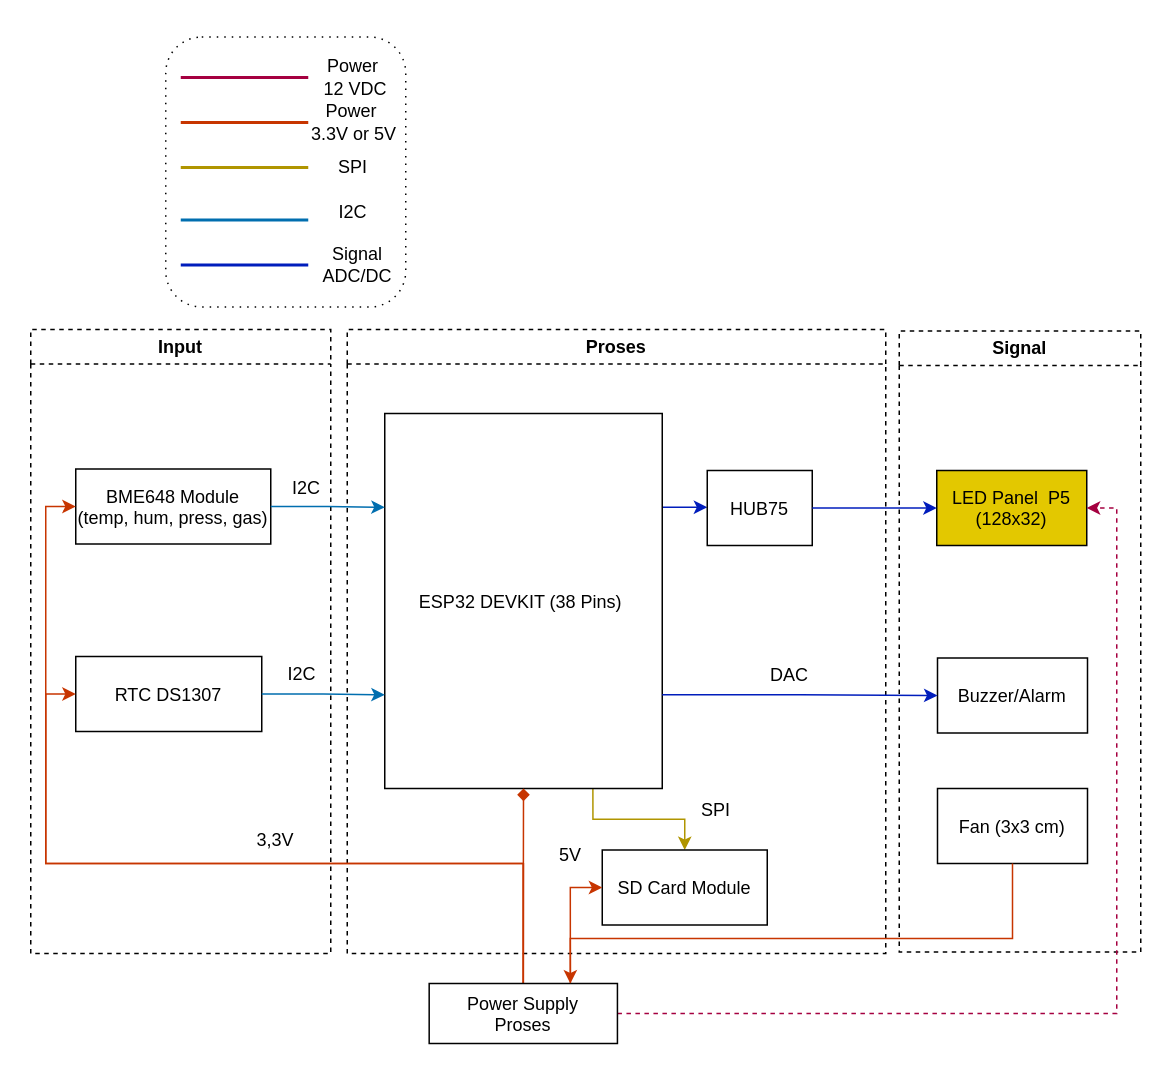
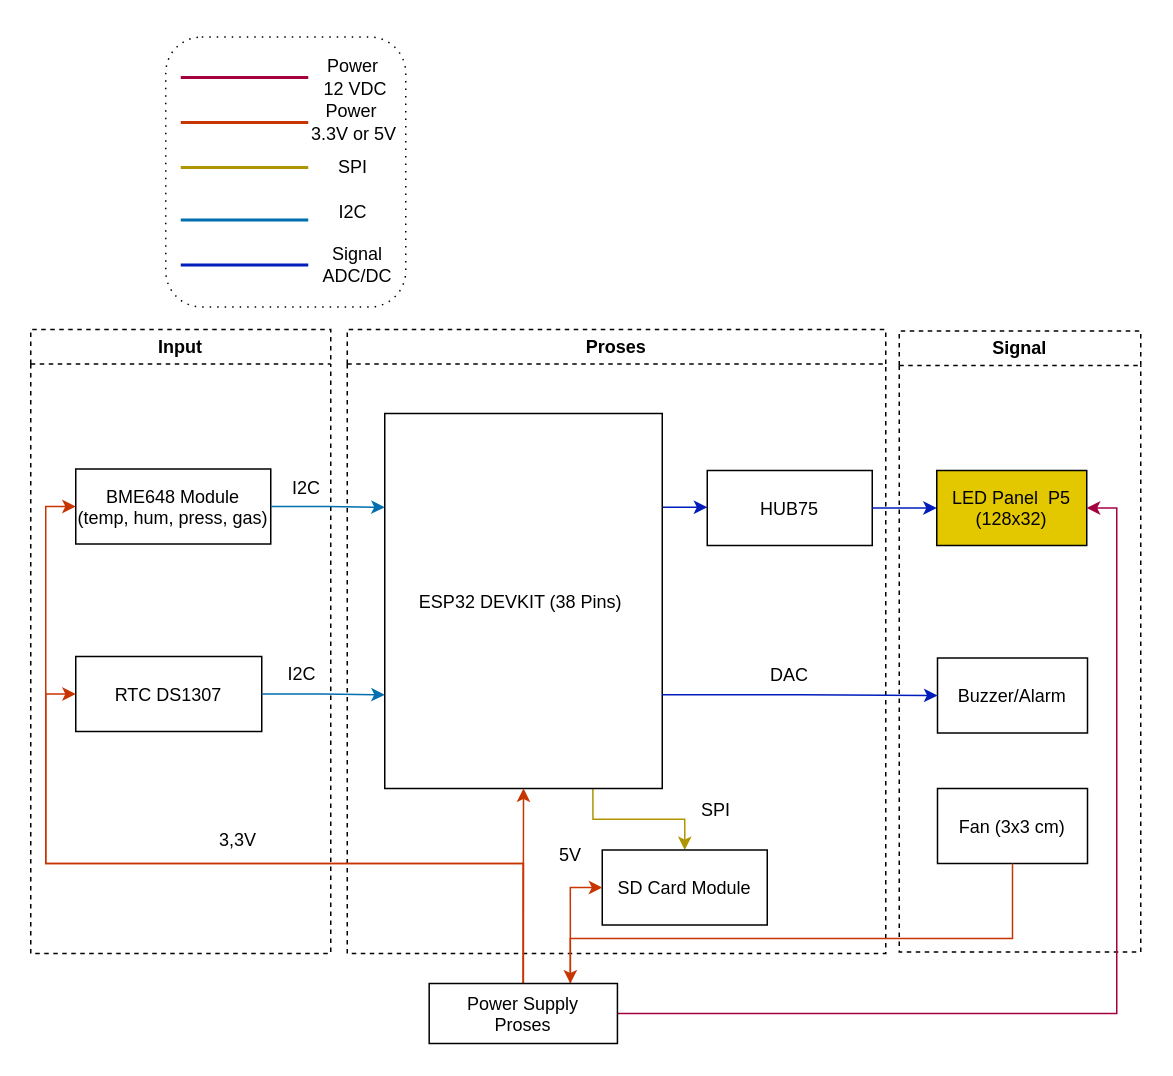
  <mxCell id="0" />
  <mxCell id="1" parent="0" />
  <mxCell id="2" value="" style="rounded=1;whiteSpace=wrap;html=1;dashed=1;dashPattern=1 4;" parent="1" vertex="1"><mxGeometry x="110" y="24" width="160" height="180" as="geometry" /></mxCell>
  <mxCell id="3" value="Input" style="swimlane;whiteSpace=wrap;strokeWidth=1;dashed=1;" parent="1" vertex="1"><mxGeometry x="20" y="219" width="200" height="416" as="geometry" /></mxCell>
  <mxCell id="4" value="RTC DS1307" style="" parent="3" vertex="1"><mxGeometry x="30" y="218" width="124" height="50" as="geometry" /></mxCell>
  <mxCell id="5" value="BME648 Module&#10;(temp, hum, press, gas)" style="" parent="3" vertex="1"><mxGeometry x="30" y="93" width="130" height="50" as="geometry" /></mxCell>
  <mxCell id="6" value="I2C" style="text;html=1;strokeColor=none;fillColor=none;align=center;verticalAlign=middle;whiteSpace=wrap;rounded=0;" parent="3" vertex="1"><mxGeometry x="151" y="215" width="60" height="30" as="geometry" /></mxCell>
  <mxCell id="7" value="I2C" style="text;html=1;strokeColor=none;fillColor=none;align=center;verticalAlign=middle;whiteSpace=wrap;rounded=0;" parent="3" vertex="1"><mxGeometry x="154" y="91" width="60" height="30" as="geometry" /></mxCell>
- <mxCell id="8" value="3,3V&amp;nbsp;" style="text;html=1;strokeColor=none;fillColor=none;align=center;verticalAlign=middle;whiteSpace=wrap;rounded=0;" parent="3" vertex="1"><mxGeometry x="135" y="326" width="60" height="30" as="geometry" /></mxCell>
+ <mxCell id="8" value="3,3V&amp;nbsp;" style="text;html=1;strokeColor=none;fillColor=none;align=center;verticalAlign=middle;whiteSpace=wrap;rounded=0;" parent="3" vertex="1"><mxGeometry x="110" y="326" width="60" height="30" as="geometry" /></mxCell>
  <mxCell id="9" value="Proses" style="swimlane;whiteSpace=wrap;dashed=1;" parent="1" vertex="1"><mxGeometry x="231" y="219" width="359" height="416" as="geometry" /></mxCell>
  <mxCell id="10" style="edgeStyle=orthogonalEdgeStyle;rounded=0;orthogonalLoop=1;jettySize=auto;html=1;exitX=1;exitY=0.25;exitDx=0;exitDy=0;entryX=0;entryY=0.5;entryDx=0;entryDy=0;fillColor=#0050ef;strokeColor=#001DBC;" parent="9" source="12" target="14" edge="1"><mxGeometry relative="1" as="geometry"><mxPoint x="295.27" y="123" as="sourcePoint" /></mxGeometry></mxCell>
  <mxCell id="11" style="edgeStyle=orthogonalEdgeStyle;rounded=0;orthogonalLoop=1;jettySize=auto;html=1;exitX=0.75;exitY=1;exitDx=0;exitDy=0;entryX=0.5;entryY=0;entryDx=0;entryDy=0;fillColor=#e3c800;strokeColor=#B09500;" parent="9" source="12" target="13" edge="1"><mxGeometry relative="1" as="geometry" /></mxCell>
  <mxCell id="12" value="ESP32 DEVKIT (38 Pins) " style="" parent="9" vertex="1"><mxGeometry x="25" y="56" width="185" height="250" as="geometry" /></mxCell>
  <mxCell id="13" value="SD Card Module" style="" parent="9" vertex="1"><mxGeometry x="170" y="347" width="110" height="50" as="geometry" /></mxCell>
- <mxCell id="14" value="HUB75" style="" parent="9" vertex="1"><mxGeometry x="240" y="94" width="70" height="50" as="geometry" /></mxCell>
+ <mxCell id="14" value="HUB75" style="" parent="9" vertex="1"><mxGeometry x="240" y="94" width="110" height="50" as="geometry" /></mxCell>
  <mxCell id="15" value="DAC" style="text;html=1;strokeColor=none;fillColor=none;align=center;verticalAlign=middle;whiteSpace=wrap;rounded=0;" parent="9" vertex="1"><mxGeometry x="265" y="216" width="60" height="30" as="geometry" /></mxCell>
  <mxCell id="16" value="SPI" style="text;html=1;strokeColor=none;fillColor=none;align=center;verticalAlign=middle;whiteSpace=wrap;rounded=0;" parent="9" vertex="1"><mxGeometry x="216" y="306" width="60" height="30" as="geometry" /></mxCell>
  <mxCell id="17" value="5V" style="text;html=1;strokeColor=none;fillColor=none;align=center;verticalAlign=middle;whiteSpace=wrap;rounded=0;" parent="9" vertex="1"><mxGeometry x="119" y="336" width="60" height="30" as="geometry" /></mxCell>
  <mxCell id="18" value="Signal" style="swimlane;whiteSpace=wrap;fillColor=default;dashed=1;" parent="1" vertex="1"><mxGeometry x="599" y="220" width="161" height="414" as="geometry" /></mxCell>
  <mxCell id="19" value="LED Panel  P5&#10;(128x32)" style="fillColor=#e3c800;" parent="18" vertex="1"><mxGeometry x="25" y="93" width="100" height="50" as="geometry" /></mxCell>
  <mxCell id="20" value="Buzzer/Alarm" style="" parent="18" vertex="1"><mxGeometry x="25.5" y="218" width="100" height="50" as="geometry" /></mxCell>
  <mxCell id="21" value="Fan (3x3 cm)" style="" parent="18" vertex="1"><mxGeometry x="25.5" y="305" width="100" height="50" as="geometry" /></mxCell>
  <mxCell id="22" style="edgeStyle=orthogonalEdgeStyle;rounded=0;orthogonalLoop=1;jettySize=auto;html=1;exitX=0.75;exitY=0;exitDx=0;exitDy=0;entryX=0;entryY=0.5;entryDx=0;entryDy=0;fillColor=#fa6800;strokeColor=#C73500;" parent="1" source="27" target="13" edge="1"><mxGeometry relative="1" as="geometry" /></mxCell>
- <mxCell id="23" style="edgeStyle=orthogonalEdgeStyle;rounded=0;orthogonalLoop=1;jettySize=auto;html=1;exitX=0.5;exitY=0;exitDx=0;exitDy=0;entryX=0.5;entryY=1;entryDx=0;entryDy=0;fillColor=#fa6800;strokeColor=#C73500;endArrow=diamond;" parent="1" source="27" target="12" edge="1"><mxGeometry relative="1" as="geometry" /></mxCell>
+ <mxCell id="23" style="edgeStyle=orthogonalEdgeStyle;rounded=0;orthogonalLoop=1;jettySize=auto;html=1;exitX=0.5;exitY=0;exitDx=0;exitDy=0;entryX=0.5;entryY=1;entryDx=0;entryDy=0;fillColor=#fa6800;strokeColor=#C73500;" parent="1" source="27" target="12" edge="1"><mxGeometry relative="1" as="geometry" /></mxCell>
  <mxCell id="24" style="edgeStyle=orthogonalEdgeStyle;rounded=0;orthogonalLoop=1;jettySize=auto;html=1;exitX=0.5;exitY=0;exitDx=0;exitDy=0;entryX=0;entryY=0.5;entryDx=0;entryDy=0;fillColor=#fa6800;strokeColor=#C73500;" parent="1" source="27" target="4" edge="1"><mxGeometry relative="1" as="geometry"><Array as="points"><mxPoint x="348" y="575" /><mxPoint x="30" y="575" /><mxPoint x="30" y="462" /></Array></mxGeometry></mxCell>
  <mxCell id="25" style="edgeStyle=orthogonalEdgeStyle;rounded=0;orthogonalLoop=1;jettySize=auto;html=1;exitX=0.5;exitY=0;exitDx=0;exitDy=0;entryX=0;entryY=0.5;entryDx=0;entryDy=0;fillColor=#fa6800;strokeColor=#C73500;" parent="1" source="27" target="5" edge="1"><mxGeometry relative="1" as="geometry"><Array as="points"><mxPoint x="348" y="575" /><mxPoint x="30" y="575" /><mxPoint x="30" y="337" /></Array></mxGeometry></mxCell>
- <mxCell id="26" style="edgeStyle=orthogonalEdgeStyle;rounded=0;orthogonalLoop=1;jettySize=auto;html=1;exitX=1;exitY=0.5;exitDx=0;exitDy=0;entryX=1;entryY=0.5;entryDx=0;entryDy=0;fillColor=#d80073;strokeColor=#A50040;dashed=1;" parent="1" source="27" target="19" edge="1"><mxGeometry relative="1" as="geometry" /></mxCell>
+ <mxCell id="26" style="edgeStyle=orthogonalEdgeStyle;rounded=0;orthogonalLoop=1;jettySize=auto;html=1;exitX=1;exitY=0.5;exitDx=0;exitDy=0;entryX=1;entryY=0.5;entryDx=0;entryDy=0;fillColor=#d80073;strokeColor=#A50040;" parent="1" source="27" target="19" edge="1"><mxGeometry relative="1" as="geometry" /></mxCell>
  <mxCell id="27" value="Power Supply &#10;Proses" style="" parent="1" vertex="1"><mxGeometry x="285.62" y="655" width="125.5" height="40" as="geometry" /></mxCell>
  <mxCell id="28" value="" style="line;strokeWidth=2;html=1;fillColor=#fa6800;fontColor=#000000;strokeColor=#C73500;" parent="1" vertex="1"><mxGeometry x="120" y="60" width="85" height="42" as="geometry" /></mxCell>
  <mxCell id="29" value="" style="line;strokeWidth=2;html=1;fillColor=#1ba1e2;fontColor=#ffffff;strokeColor=#006EAF;" parent="1" vertex="1"><mxGeometry x="120" y="125" width="85" height="42" as="geometry" /></mxCell>
  <mxCell id="30" value="Signal&lt;br&gt;ADC/DC" style="text;html=1;strokeColor=none;fillColor=none;align=center;verticalAlign=middle;whiteSpace=wrap;rounded=0;" parent="1" vertex="1"><mxGeometry x="208" y="145" width="60" height="62" as="geometry" /></mxCell>
  <mxCell id="31" value="" style="line;strokeWidth=2;html=1;fillColor=#0050ef;fontColor=#ffffff;strokeColor=#001DBC;" parent="1" vertex="1"><mxGeometry x="120" y="155" width="85" height="42" as="geometry" /></mxCell>
  <mxCell id="32" value="I2C" style="text;html=1;strokeColor=none;fillColor=none;align=center;verticalAlign=middle;whiteSpace=wrap;rounded=0;" parent="1" vertex="1"><mxGeometry x="205" y="110" width="60" height="62" as="geometry" /></mxCell>
  <mxCell id="33" value="" style="line;strokeWidth=2;html=1;fillColor=#d80073;fontColor=#ffffff;strokeColor=#A50040;" parent="1" vertex="1"><mxGeometry x="120" y="30" width="85" height="42" as="geometry" /></mxCell>
  <mxCell id="34" value="Power&lt;br&gt;&amp;nbsp;3.3V or 5V" style="text;html=1;strokeColor=none;fillColor=none;align=center;verticalAlign=middle;whiteSpace=wrap;rounded=0;" parent="1" vertex="1"><mxGeometry x="188.62" y="50" width="90" height="62" as="geometry" /></mxCell>
  <mxCell id="35" style="edgeStyle=orthogonalEdgeStyle;rounded=0;orthogonalLoop=1;jettySize=auto;html=1;exitX=1;exitY=0.5;exitDx=0;exitDy=0;fillColor=#0050ef;strokeColor=#001DBC;" parent="1" source="14" target="19" edge="1"><mxGeometry relative="1" as="geometry" /></mxCell>
  <mxCell id="36" value="Power&lt;br&gt;&amp;nbsp;12 VDC" style="text;html=1;strokeColor=none;fillColor=none;align=center;verticalAlign=middle;whiteSpace=wrap;rounded=0;" parent="1" vertex="1"><mxGeometry x="205" y="20" width="60" height="62" as="geometry" /></mxCell>
  <mxCell id="37" value="" style="line;strokeWidth=2;html=1;fillColor=#e3c800;fontColor=#000000;strokeColor=#B09500;" parent="1" vertex="1"><mxGeometry x="120" y="90" width="85" height="42" as="geometry" /></mxCell>
  <mxCell id="38" value="SPI" style="text;html=1;strokeColor=none;fillColor=none;align=center;verticalAlign=middle;whiteSpace=wrap;rounded=0;" parent="1" vertex="1"><mxGeometry x="205" y="80" width="60" height="62" as="geometry" /></mxCell>
  <mxCell id="39" style="edgeStyle=orthogonalEdgeStyle;rounded=0;orthogonalLoop=1;jettySize=auto;html=1;exitX=1;exitY=0.75;exitDx=0;exitDy=0;entryX=0;entryY=0.5;entryDx=0;entryDy=0;fillColor=#0050ef;strokeColor=#001DBC;" parent="1" source="12" target="20" edge="1"><mxGeometry relative="1" as="geometry" /></mxCell>
  <mxCell id="40" style="edgeStyle=orthogonalEdgeStyle;rounded=0;orthogonalLoop=1;jettySize=auto;html=1;exitX=1;exitY=0.5;exitDx=0;exitDy=0;entryX=0;entryY=0.25;entryDx=0;entryDy=0;fillColor=#1ba1e2;strokeColor=#006EAF;" parent="1" source="5" target="12" edge="1"><mxGeometry relative="1" as="geometry" /></mxCell>
  <mxCell id="41" style="edgeStyle=orthogonalEdgeStyle;rounded=0;orthogonalLoop=1;jettySize=auto;html=1;exitX=1;exitY=0.5;exitDx=0;exitDy=0;entryX=0;entryY=0.75;entryDx=0;entryDy=0;fillColor=#1ba1e2;strokeColor=#006EAF;" parent="1" source="4" target="12" edge="1"><mxGeometry relative="1" as="geometry" /></mxCell>
  <mxCell id="42" style="edgeStyle=orthogonalEdgeStyle;rounded=0;orthogonalLoop=1;jettySize=auto;html=1;exitX=0.5;exitY=1;exitDx=0;exitDy=0;entryX=0.75;entryY=0;entryDx=0;entryDy=0;fillColor=#fa6800;strokeColor=#C73500;" parent="1" source="21" target="27" edge="1"><mxGeometry relative="1" as="geometry"><Array as="points"><mxPoint x="675" y="625" /><mxPoint x="380" y="625" /></Array></mxGeometry></mxCell>
